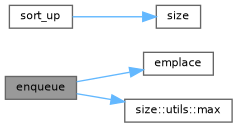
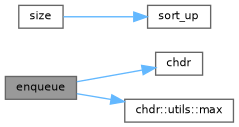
  digraph {
    rankdir=LR
    node [color=grey40 fillcolor=white fontname=Helvetica fontsize=8 shape=box style=filled]
    edge [color=steelblue1 fontname=Helvetica fontsize=8 labelfontname=Helvetica labelfontsize=8 style=solid]
    n1 [color=gray40 fillcolor=grey60 fontcolor=black height=0.2 label=enqueue width=0.4]
-   n2 [height=0.2 label=emplace width=0.4]
-   n3 [height=0.2 label="size::utils::max" width=0.4]
+   n2 [height=0.2 label=chdr width=0.4]
+   n3 [height=0.2 label="chdr::utils::max" width=0.4]
    n4 [height=0.2 label=sort_up width=0.4]
    n5 [height=0.2 label=size width=0.4]
    n1 -> n2
    n1 -> n3
-   n4 -> n5
+   n5 -> n4
  }
